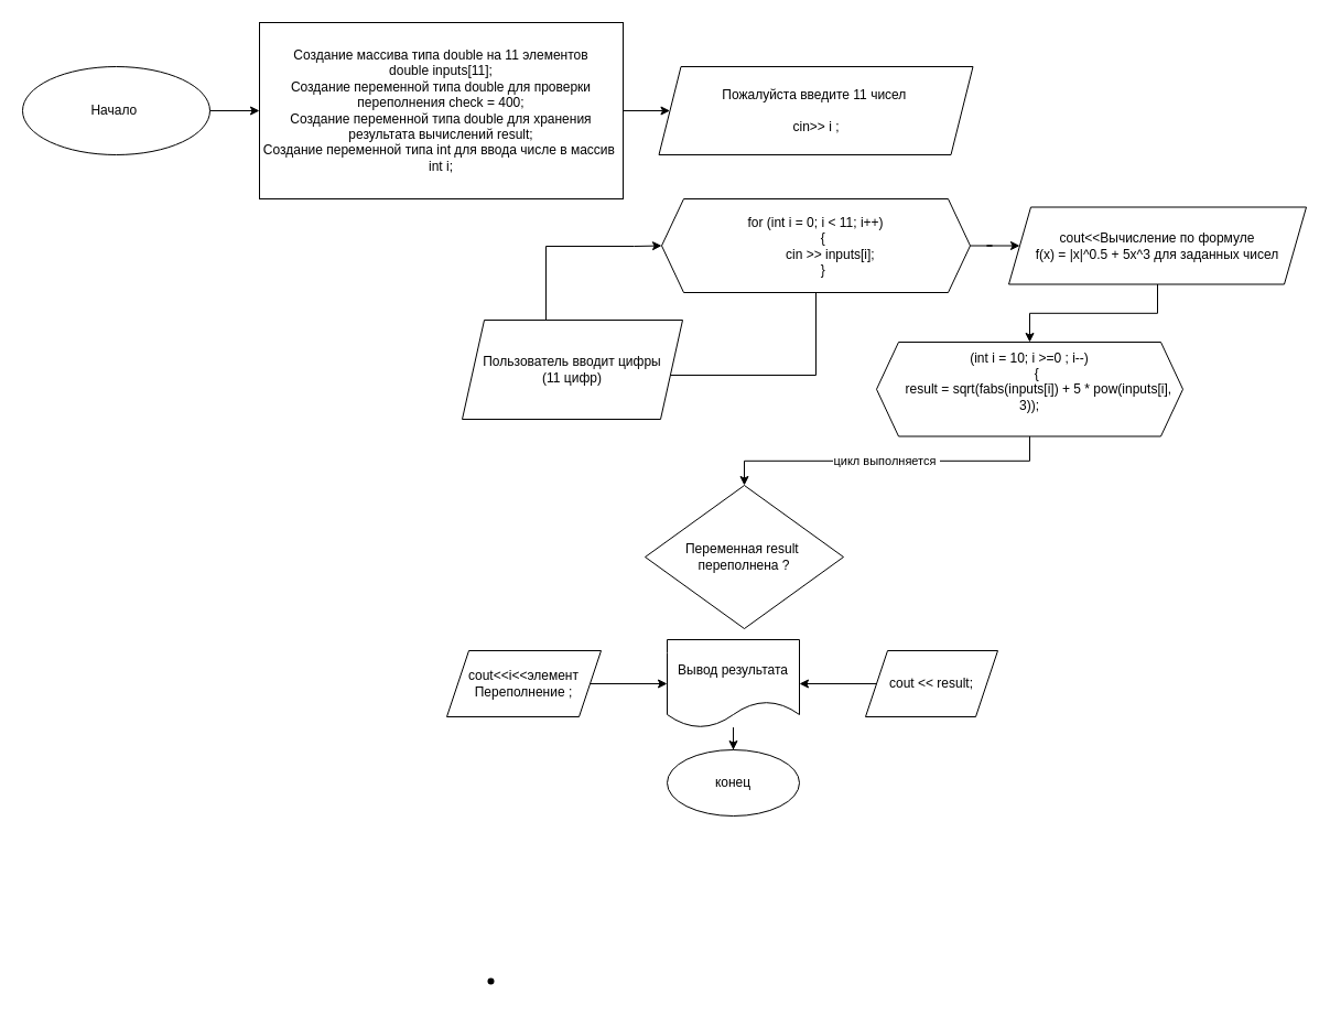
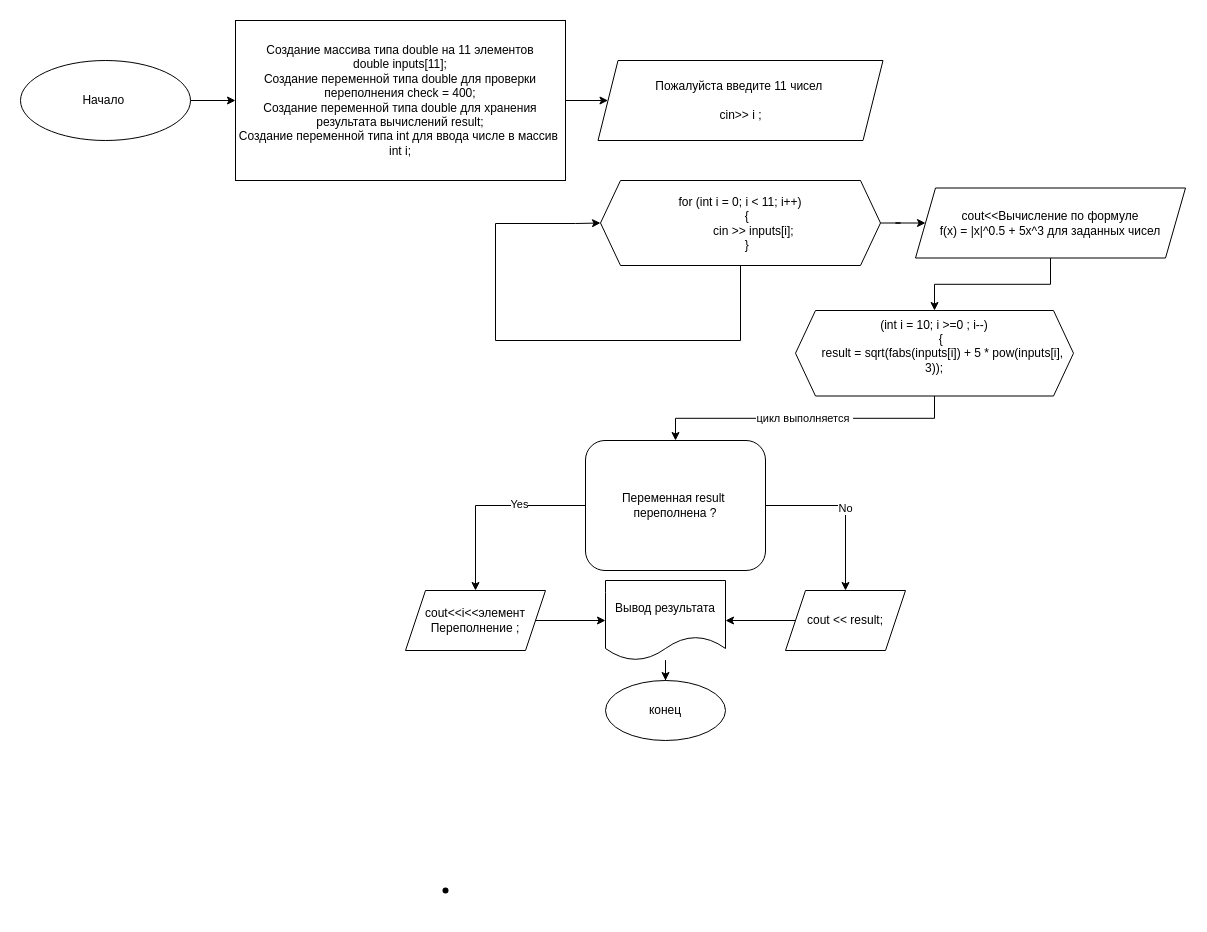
  <mxCell id="0" />
  <mxCell id="1" parent="0" />
  <mxCell id="2" value="" style="edgeStyle=orthogonalEdgeStyle;rounded=0;orthogonalLoop=1;jettySize=auto;html=1;" edge="1" parent="1" source="3" target="5"><mxGeometry relative="1" as="geometry" /></mxCell>
  <mxCell id="3" value="Начало&amp;nbsp;" style="ellipse;whiteSpace=wrap;html=1;" vertex="1" parent="1"><mxGeometry x="20" y="60" width="170" height="80" as="geometry" /></mxCell>
  <mxCell id="4" value="" style="edgeStyle=orthogonalEdgeStyle;rounded=0;orthogonalLoop=1;jettySize=auto;html=1;" edge="1" parent="1" source="5" target="6"><mxGeometry relative="1" as="geometry" /></mxCell>
  <mxCell id="5" value="Создание массива типа double на 11 элементов &lt;br&gt;double inputs[11];&lt;br&gt;Создание переменной&amp;nbsp;типа double для проверки переполнения check = 400;&lt;br&gt;Создание переменной типа double для хранения результата вычислений result;&lt;br&gt;Создание переменной типа int для ввода числе в массив&amp;nbsp;&lt;br&gt;int i;" style="whiteSpace=wrap;html=1;" vertex="1" parent="1"><mxGeometry x="235" y="20" width="330" height="160" as="geometry" /></mxCell>
  <mxCell id="6" value="Пожалуйста введите 11 чисел&amp;nbsp;&lt;br&gt;&lt;br&gt;cin&amp;gt;&amp;gt; i ;" style="shape=parallelogram;perimeter=parallelogramPerimeter;whiteSpace=wrap;html=1;fixedSize=1;" vertex="1" parent="1"><mxGeometry x="597.5" y="60" width="285" height="80" as="geometry" /></mxCell>
  <mxCell id="7" value="" style="edgeStyle=orthogonalEdgeStyle;rounded=0;orthogonalLoop=1;jettySize=auto;html=1;entryX=0;entryY=0.5;entryDx=0;entryDy=0;" edge="1" parent="1" source="9" target="9"><mxGeometry relative="1" as="geometry"><Array as="points"><mxPoint x="740" y="340" /><mxPoint x="495" y="340" /><mxPoint x="495" y="223" /><mxPoint x="575" y="223" /></Array></mxGeometry></mxCell>
  <mxCell id="8" value="" style="edgeStyle=orthogonalEdgeStyle;rounded=0;orthogonalLoop=1;jettySize=auto;html=1;" edge="1" parent="1" source="9" target="11"><mxGeometry relative="1" as="geometry" /></mxCell>
  <mxCell id="9" value="&lt;div&gt;for (int i = 0; i &amp;lt; 11; i++)&lt;/div&gt;&lt;div&gt;&amp;nbsp; &amp;nbsp; {&lt;/div&gt;&lt;div&gt;&amp;nbsp; &amp;nbsp; &amp;nbsp; &amp;nbsp; cin &amp;gt;&amp;gt; inputs[i];&lt;/div&gt;&lt;div&gt;&amp;nbsp; &amp;nbsp; }&lt;/div&gt;" style="shape=hexagon;perimeter=hexagonPerimeter2;whiteSpace=wrap;html=1;fixedSize=1;" vertex="1" parent="1"><mxGeometry x="600" y="180" width="280" height="85" as="geometry" /></mxCell>
  <mxCell id="10" value="" style="edgeStyle=orthogonalEdgeStyle;rounded=0;orthogonalLoop=1;jettySize=auto;html=1;entryX=0.5;entryY=0;entryDx=0;entryDy=0;" edge="1" parent="1" source="11" target="17"><mxGeometry relative="1" as="geometry"><mxPoint x="575" y="575" as="targetPoint" /></mxGeometry></mxCell>
  <mxCell id="11" value="cout&amp;lt;&amp;lt;Вычисление по формуле &lt;br&gt;f(x) = |x|^0.5 + 5x^3 для заданных чисел" style="shape=parallelogram;perimeter=parallelogramPerimeter;whiteSpace=wrap;html=1;fixedSize=1;" vertex="1" parent="1"><mxGeometry x="915" y="187.5" width="270" height="70" as="geometry" /></mxCell>
  <mxCell id="12" value="цикл выполняется&amp;nbsp;" style="edgeStyle=orthogonalEdgeStyle;rounded=0;orthogonalLoop=1;jettySize=auto;html=1;exitX=0.5;exitY=1;exitDx=0;exitDy=0;" edge="1" parent="1" source="17" target="16"><mxGeometry relative="1" as="geometry"><mxPoint x="575" y="720" as="sourcePoint" /></mxGeometry></mxCell>
- <mxCell id="16" value="Переменная result&amp;nbsp;&lt;br&gt;переполнена ?" style="rhombus;whiteSpace=wrap;html=1;" vertex="1" parent="1"><mxGeometry x="585" y="440" width="180" height="130" as="geometry" /></mxCell>
+ <mxCell id="13" value="" style="edgeStyle=orthogonalEdgeStyle;rounded=0;orthogonalLoop=1;jettySize=auto;html=1;" edge="1" parent="1" source="16" target="20"><mxGeometry relative="1" as="geometry" /></mxCell>
+ <mxCell id="14" value="Yes" style="edgeLabel;html=1;align=center;verticalAlign=middle;resizable=0;points=[];" vertex="1" connectable="0" parent="13"><mxGeometry x="-0.317" y="-2" relative="1" as="geometry"><mxPoint as="offset" /></mxGeometry></mxCell>
+ <mxCell id="15" value="No" style="edgeStyle=orthogonalEdgeStyle;rounded=0;orthogonalLoop=1;jettySize=auto;html=1;" edge="1" parent="1" source="16" target="22"><mxGeometry relative="1" as="geometry" /></mxCell>
+ <mxCell id="16" value="Переменная result&amp;nbsp;&lt;br&gt;переполнена ?" style="whiteSpace=wrap;html=1;rounded=1;" vertex="1" parent="1"><mxGeometry x="585" y="440" width="180" height="130" as="geometry" /></mxCell>
  <mxCell id="17" value="&lt;div&gt;(int i = 10; i &amp;gt;=0 ; i--)&lt;/div&gt;&lt;div&gt;&amp;nbsp; &amp;nbsp; {&lt;/div&gt;&lt;div&gt;&amp;nbsp; &amp;nbsp; &amp;nbsp;result = sqrt(fabs(inputs[i]) + 5 * pow(inputs[i], 3));&lt;/div&gt;&lt;div&gt;&amp;nbsp; &amp;nbsp; &amp;nbsp; &amp;nbsp;&lt;/div&gt;" style="shape=hexagon;perimeter=hexagonPerimeter2;whiteSpace=wrap;html=1;fixedSize=1;" vertex="1" parent="1"><mxGeometry x="795" y="310" width="278" height="85.5" as="geometry" /></mxCell>
- <mxCell id="18" value="Пользователь вводит цифры&lt;br&gt;(11 цифр)" style="shape=parallelogram;perimeter=parallelogramPerimeter;whiteSpace=wrap;html=1;fixedSize=1;" vertex="1" parent="1"><mxGeometry x="419" y="290" width="200" height="90" as="geometry" /></mxCell>
  <mxCell id="19" value="" style="edgeStyle=orthogonalEdgeStyle;rounded=0;orthogonalLoop=1;jettySize=auto;html=1;" edge="1" parent="1" source="20" target="24"><mxGeometry relative="1" as="geometry" /></mxCell>
  <mxCell id="20" value="cout&amp;lt;&amp;lt;i&amp;lt;&amp;lt;элемент Переполнение ;" style="shape=parallelogram;perimeter=parallelogramPerimeter;whiteSpace=wrap;html=1;fixedSize=1;" vertex="1" parent="1"><mxGeometry x="405" y="590" width="140" height="60" as="geometry" /></mxCell>
  <mxCell id="21" value="" style="edgeStyle=orthogonalEdgeStyle;rounded=0;orthogonalLoop=1;jettySize=auto;html=1;" edge="1" parent="1" source="22" target="24"><mxGeometry relative="1" as="geometry" /></mxCell>
  <mxCell id="22" value="cout &amp;lt;&amp;lt; result;" style="shape=parallelogram;perimeter=parallelogramPerimeter;whiteSpace=wrap;html=1;fixedSize=1;" vertex="1" parent="1"><mxGeometry x="785" y="590" width="120" height="60" as="geometry" /></mxCell>
  <mxCell id="23" value="" style="edgeStyle=orthogonalEdgeStyle;rounded=0;orthogonalLoop=1;jettySize=auto;html=1;" edge="1" parent="1" source="24" target="26"><mxGeometry relative="1" as="geometry" /></mxCell>
  <mxCell id="24" value="Вывод результата" style="shape=document;whiteSpace=wrap;html=1;boundedLbl=1;" vertex="1" parent="1"><mxGeometry x="605" y="580" width="120" height="80" as="geometry" /></mxCell>
  <mxCell id="25" value="" style="shape=waypoint;sketch=0;size=6;pointerEvents=1;points=[];fillColor=default;resizable=0;rotatable=0;perimeter=centerPerimeter;snapToPoint=1;" vertex="1" parent="1"><mxGeometry x="425" y="870" width="40" height="40" as="geometry" /></mxCell>
  <mxCell id="26" value="конец" style="ellipse;whiteSpace=wrap;html=1;" vertex="1" parent="1"><mxGeometry x="605" y="680" width="120" height="60" as="geometry" /></mxCell>
